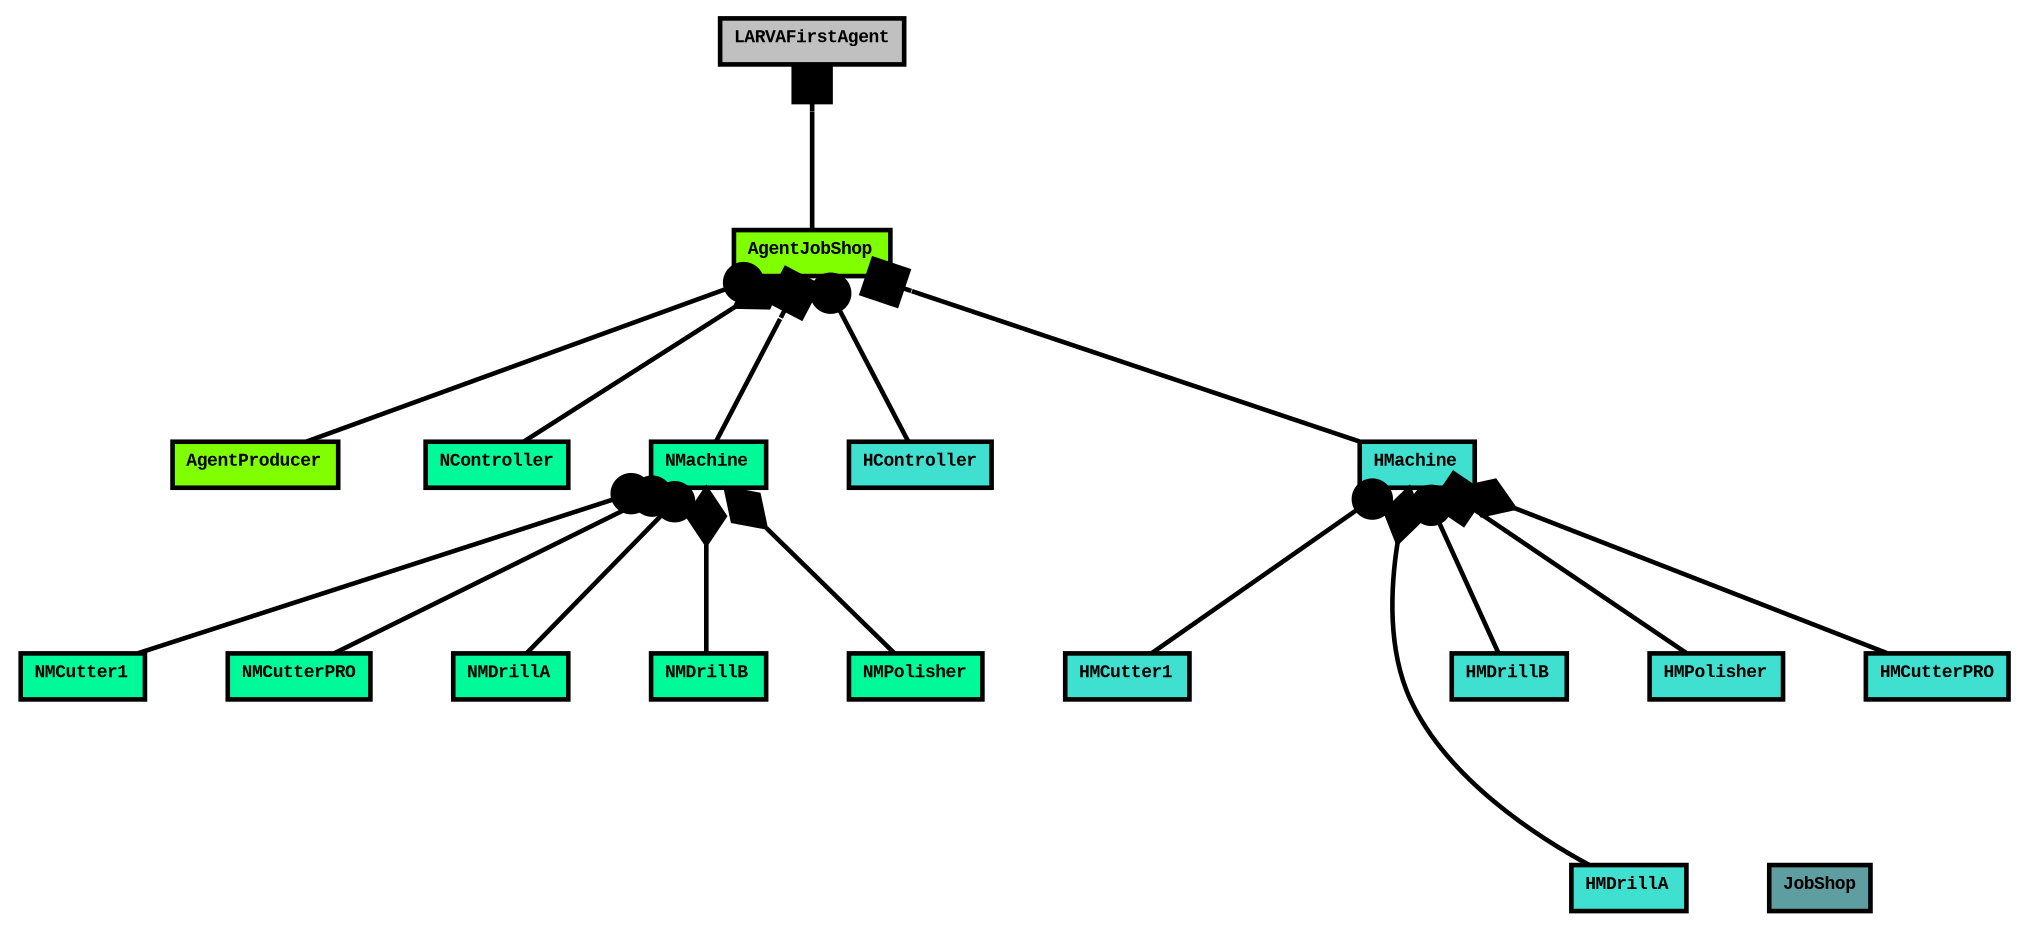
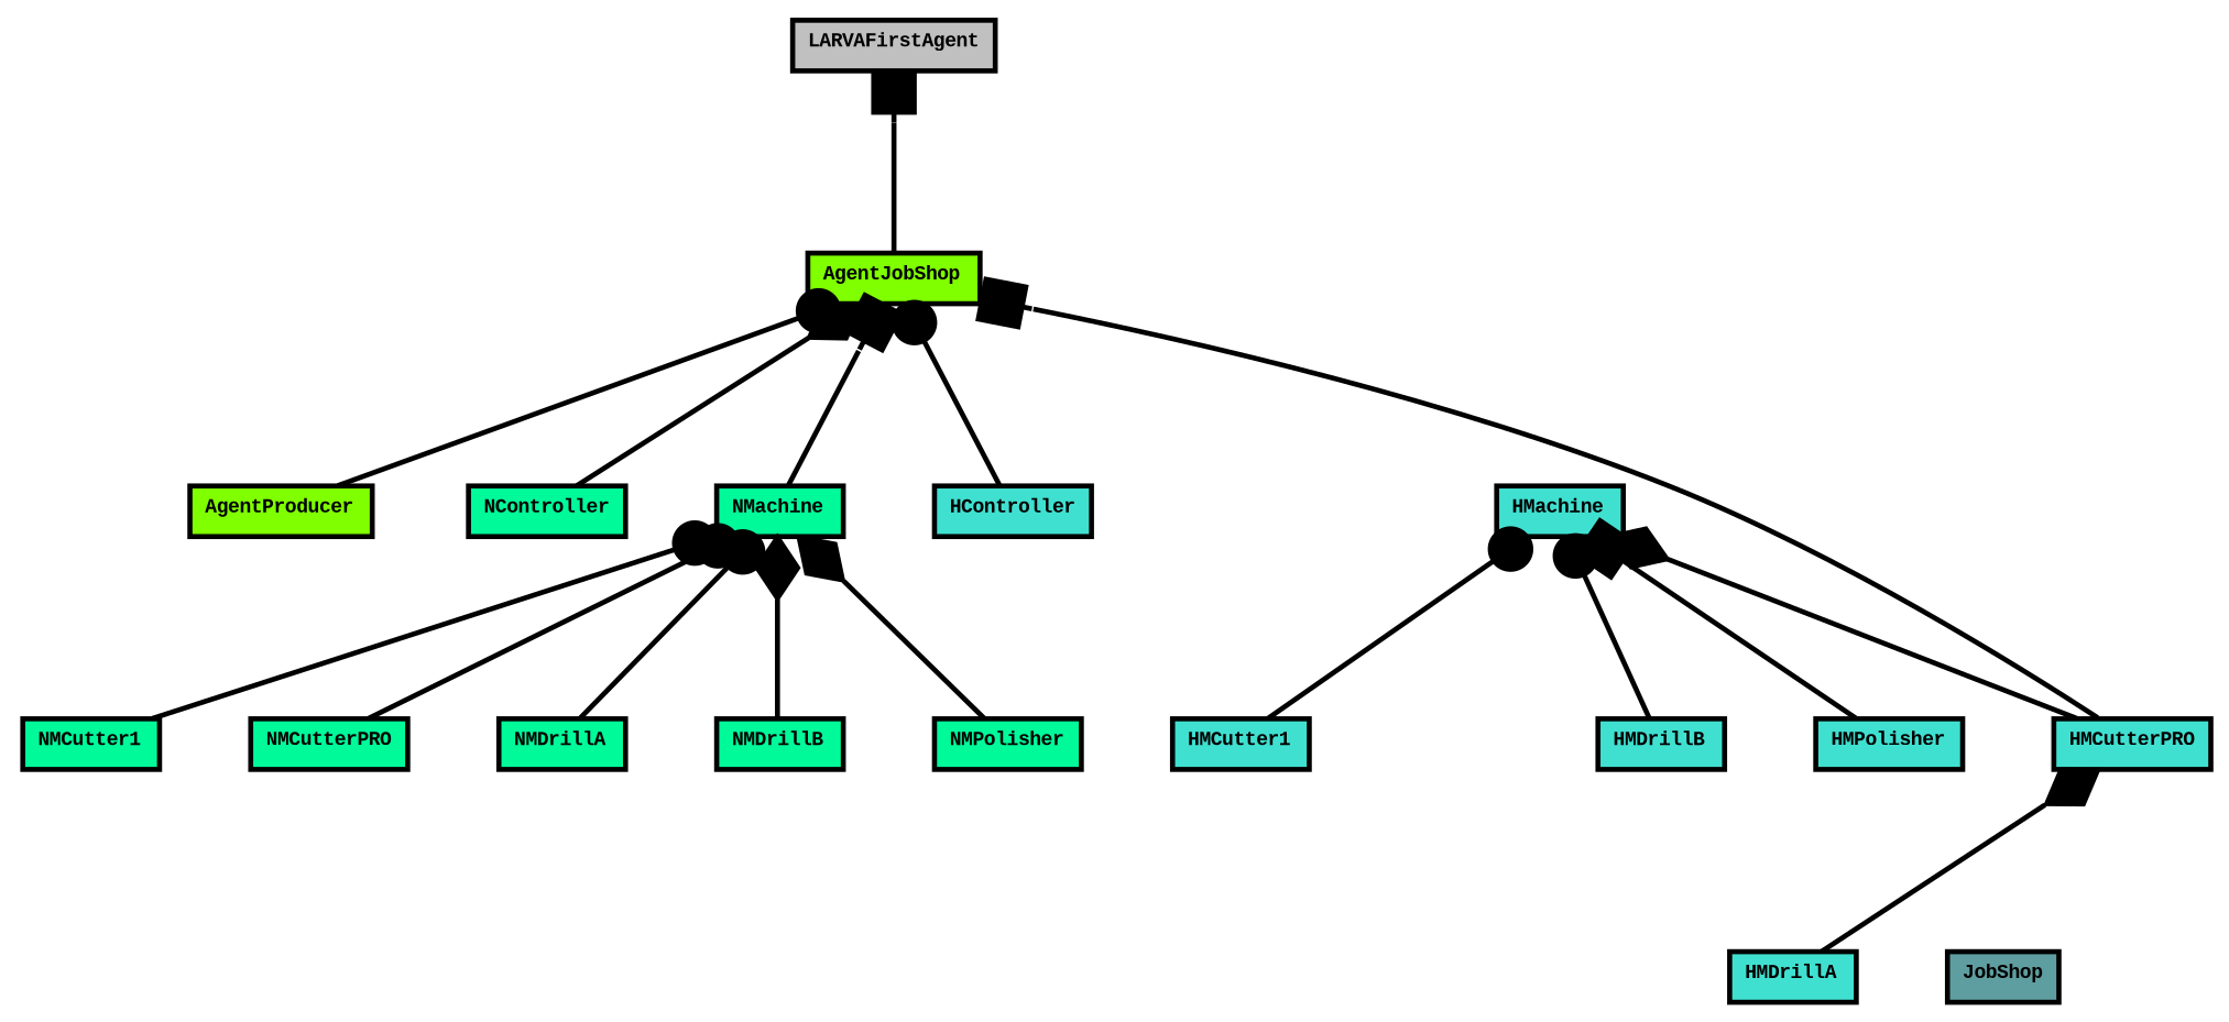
  digraph {
    fontname="Roboto Mono"
    rankdir=BT
    node [fontname="Roboto Mono" shape=plain]
    edge [arrowhead=dot color=black fontname="Roboto Mono" penwidth=1]
    n1 [label=<<table border="0" cellborder="1" cellspacing="0"><tr><td bgcolor="Chartreuse"><FONT face="Courier New" POINT-SIZE="4"><b>AgentJobShop</b></FONT></td></tr> </table>>]
    n2 [label=<<table border="0" cellborder="1" cellspacing="0"><tr><td bgcolor="gray"><FONT face="Courier New" POINT-SIZE="4"><b>LARVAFirstAgent</b></FONT></td></tr> </table>>]
    n3 [label=<<table border="0" cellborder="1" cellspacing="0"><tr><td bgcolor="Chartreuse"><FONT face="Courier New" POINT-SIZE="4"><b>AgentProducer</b></FONT></td></tr> </table>>]
    n4 [label=<<table border="0" cellborder="1" cellspacing="0"><tr><td bgcolor="MediumSpringGreen"><FONT face="Courier New" POINT-SIZE="4"><b>NController</b></FONT></td></tr> </table>>]
    n5 [label=<<table border="0" cellborder="1" cellspacing="0"><tr><td bgcolor="MediumSpringGreen"><FONT face="Courier New" POINT-SIZE="4"><b>NMCutter1</b></FONT></td></tr> </table>>]
    n6 [label=<<table border="0" cellborder="1" cellspacing="0"><tr><td bgcolor="MediumSpringGreen"><FONT face="Courier New" POINT-SIZE="4"><b>NMachine</b></FONT></td></tr> </table>>]
    n7 [label=<<table border="0" cellborder="1" cellspacing="0"><tr><td bgcolor="MediumSpringGreen"><FONT face="Courier New" POINT-SIZE="4"><b>NMCutterPRO</b></FONT></td></tr> </table>>]
    n8 [label=<<table border="0" cellborder="1" cellspacing="0"><tr><td bgcolor="MediumSpringGreen"><FONT face="Courier New" POINT-SIZE="4"><b>NMDrillA</b></FONT></td></tr> </table>>]
    n9 [label=<<table border="0" cellborder="1" cellspacing="0"><tr><td bgcolor="MediumSpringGreen"><FONT face="Courier New" POINT-SIZE="4"><b>NMDrillB</b></FONT></td></tr> </table>>]
    n10 [label=<<table border="0" cellborder="1" cellspacing="0"><tr><td bgcolor="MediumSpringGreen"><FONT face="Courier New" POINT-SIZE="4"><b>NMPolisher</b></FONT></td></tr> </table>>]
    n11 [label=<<table border="0" cellborder="1" cellspacing="0"><tr><td bgcolor="Turquoise"><FONT face="Courier New" POINT-SIZE="4"><b>HController</b></FONT></td></tr> </table>>]
    n12 [label=<<table border="0" cellborder="1" cellspacing="0"><tr><td bgcolor="Turquoise"><FONT face="Courier New" POINT-SIZE="4"><b>HMCutter1</b></FONT></td></tr> </table>>]
    n13 [label=<<table border="0" cellborder="1" cellspacing="0"><tr><td bgcolor="Turquoise"><FONT face="Courier New" POINT-SIZE="4"><b>HMachine</b></FONT></td></tr> </table>>]
    n14 [label=<<table border="0" cellborder="1" cellspacing="0"><tr><td bgcolor="Turquoise"><FONT face="Courier New" POINT-SIZE="4"><b>HMCutterPRO</b></FONT></td></tr> </table>>]
    n15 [label=<<table border="0" cellborder="1" cellspacing="0"><tr><td bgcolor="Turquoise"><FONT face="Courier New" POINT-SIZE="4"><b>HMDrillA</b></FONT></td></tr> </table>>]
    n16 [label=<<table border="0" cellborder="1" cellspacing="0"><tr><td bgcolor="Turquoise"><FONT face="Courier New" POINT-SIZE="4"><b>HMDrillB</b></FONT></td></tr> </table>>]
    n17 [label=<<table border="0" cellborder="1" cellspacing="0"><tr><td bgcolor="Turquoise"><FONT face="Courier New" POINT-SIZE="4"><b>HMPolisher</b></FONT></td></tr> </table>>]
    n18 [label=<<table border="0" cellborder="1" cellspacing="0"><tr><td bgcolor="CadetBlue"><FONT face="Courier New" POINT-SIZE="4"><b>JobShop</b></FONT></td></tr> </table>>]
    n1 -> n2 [arrowhead=box]
    n3 -> n1
    n4 -> n1 [arrowhead=diamond]
    n5 -> n6
    n6 -> n1 [arrowhead=box]
    n7 -> n6
    n8 -> n6
    n9 -> n6 [arrowhead=diamond]
    n10 -> n6 [arrowhead=diamond]
    n11 -> n1
    n12 -> n13
-   n13 -> n1 [arrowhead=box]
+   n14 -> n1 [arrowhead=box]
    n14 -> n13 [arrowhead=diamond]
-   n15 -> n13 [arrowhead=diamond]
+   n15 -> n14 [arrowhead=diamond]
    n16 -> n13
    n17 -> n13 [arrowhead=box]
  }
